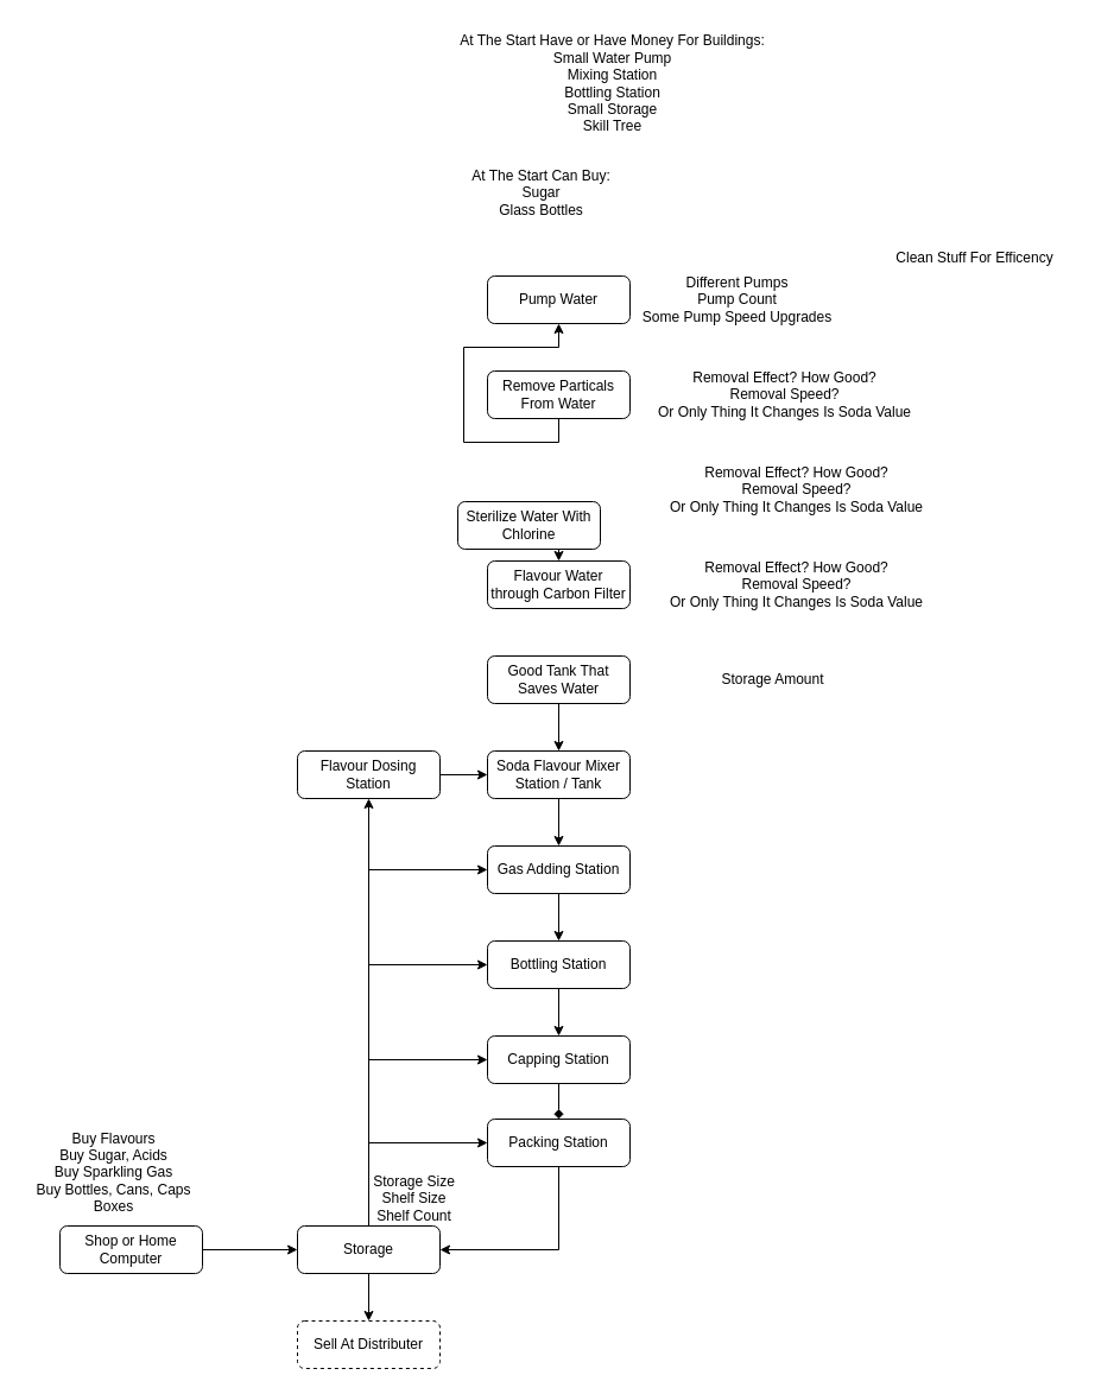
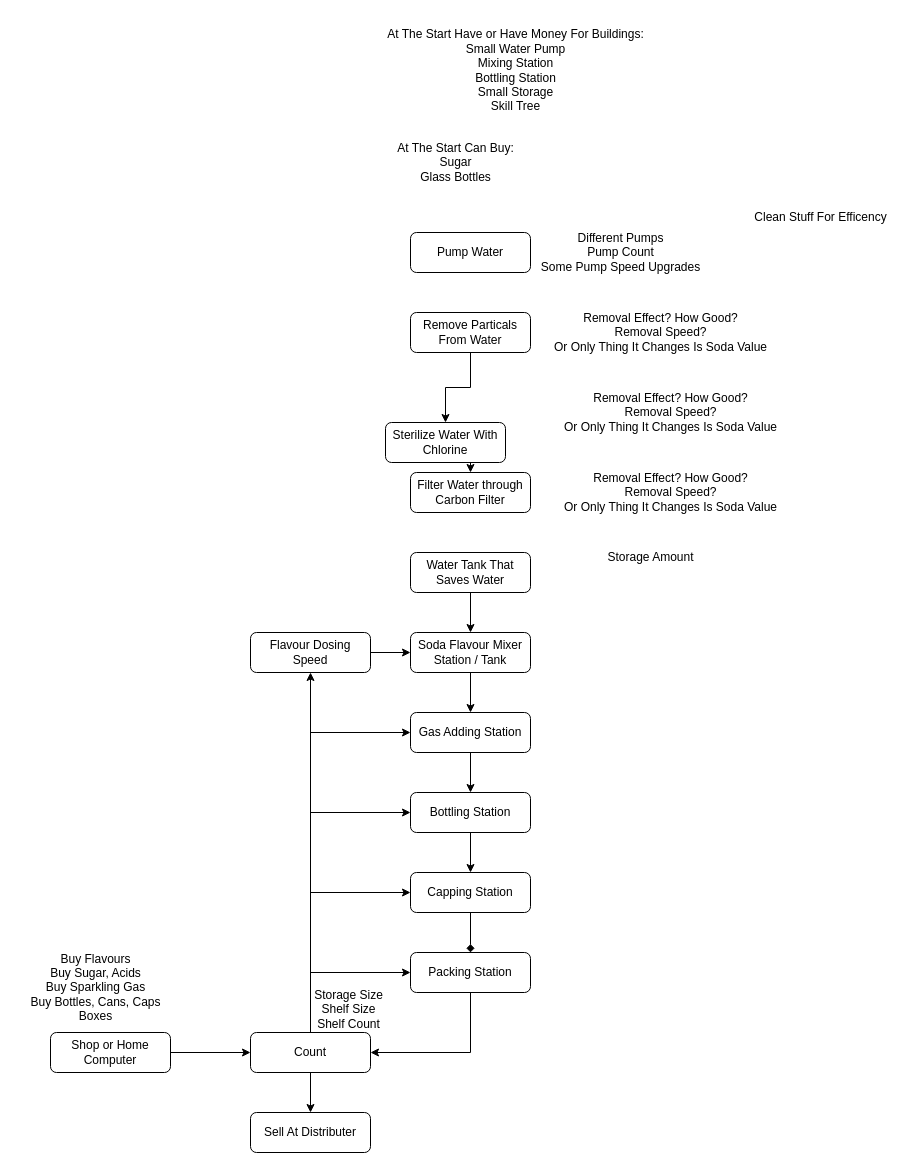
  <mxCell id="0" />
  <mxCell id="1" parent="0" />
  <mxCell id="2" value="Pump Water" style="rounded=1;whiteSpace=wrap;html=1;fontSize=12;glass=0;strokeWidth=1;shadow=0;" parent="1" vertex="1"><mxGeometry x="410" y="232" width="120" height="40" as="geometry" /></mxCell>
  <mxCell id="3" value="Different Pumps&lt;div&gt;Pump Count&lt;/div&gt;&lt;div&gt;Some Pump Speed Upgrades&lt;/div&gt;" style="text;html=1;align=center;verticalAlign=middle;resizable=0;points=[];autosize=1;strokeColor=none;fillColor=none;" parent="1" vertex="1"><mxGeometry x="530" y="222" width="180" height="60" as="geometry" /></mxCell>
  <mxCell id="4" value="At The Start Have or Have Money For Buildings:&lt;div&gt;Small Water Pump&lt;/div&gt;&lt;div&gt;Mixing Station&lt;/div&gt;&lt;div&gt;Bottling Station&lt;/div&gt;&lt;div&gt;Small Storage&lt;/div&gt;&lt;div&gt;Skill Tree&lt;/div&gt;" style="text;html=1;align=center;verticalAlign=middle;resizable=0;points=[];autosize=1;strokeColor=none;fillColor=none;" parent="1" vertex="1"><mxGeometry x="375" y="20" width="280" height="100" as="geometry" /></mxCell>
  <mxCell id="5" value="At The Start Can Buy:&lt;div&gt;Sugar&lt;/div&gt;&lt;div&gt;Glass Bottles&lt;/div&gt;" style="text;html=1;align=center;verticalAlign=middle;resizable=0;points=[];autosize=1;strokeColor=none;fillColor=none;" parent="1" vertex="1"><mxGeometry x="385" y="132" width="140" height="60" as="geometry" /></mxCell>
- <mxCell id="6" style="edgeStyle=orthogonalEdgeStyle;rounded=0;orthogonalLoop=1;jettySize=auto;html=1;exitX=0.5;exitY=1;exitDx=0;exitDy=0;" edge="1" parent="1" source="7" target="2"><mxGeometry relative="1" as="geometry" /></mxCell>
+ <mxCell id="6" style="edgeStyle=orthogonalEdgeStyle;rounded=0;orthogonalLoop=1;jettySize=auto;html=1;exitX=0.5;exitY=1;exitDx=0;exitDy=0;entryX=0.5;entryY=0;entryDx=0;entryDy=0;" edge="1" parent="1" source="7" target="9"><mxGeometry relative="1" as="geometry" /></mxCell>
  <mxCell id="7" value="Remove Particals From Water" style="rounded=1;whiteSpace=wrap;html=1;fontSize=12;glass=0;strokeWidth=1;shadow=0;" vertex="1" parent="1"><mxGeometry x="410" y="312" width="120" height="40" as="geometry" /></mxCell>
  <mxCell id="8" style="edgeStyle=orthogonalEdgeStyle;rounded=0;orthogonalLoop=1;jettySize=auto;html=1;exitX=0.5;exitY=1;exitDx=0;exitDy=0;entryX=0.5;entryY=0;entryDx=0;entryDy=0;" edge="1" parent="1" source="9" target="10"><mxGeometry relative="1" as="geometry" /></mxCell>
  <mxCell id="9" value="Sterilize Water With Chlorine" style="rounded=1;whiteSpace=wrap;html=1;fontSize=12;glass=0;strokeWidth=1;shadow=0;" vertex="1" parent="1"><mxGeometry x="385" y="422" width="120" height="40" as="geometry" /></mxCell>
- <mxCell id="10" value="Flavour Water through Carbon Filter" style="rounded=1;whiteSpace=wrap;html=1;fontSize=12;glass=0;strokeWidth=1;shadow=0;" vertex="1" parent="1"><mxGeometry x="410" y="472" width="120" height="40" as="geometry" /></mxCell>
+ <mxCell id="10" value="Filter Water through Carbon Filter" style="rounded=1;whiteSpace=wrap;html=1;fontSize=12;glass=0;strokeWidth=1;shadow=0;" vertex="1" parent="1"><mxGeometry x="410" y="472" width="120" height="40" as="geometry" /></mxCell>
  <mxCell id="11" value="Removal Effect? How Good?&lt;div&gt;Removal Speed?&lt;/div&gt;&lt;div&gt;Or Only Thing It Changes Is Soda Value&lt;/div&gt;" style="text;html=1;align=center;verticalAlign=middle;resizable=0;points=[];autosize=1;strokeColor=none;fillColor=none;" vertex="1" parent="1"><mxGeometry x="540" y="302" width="240" height="60" as="geometry" /></mxCell>
  <mxCell id="12" value="Removal Effect? How Good?&lt;div&gt;Removal Speed?&lt;/div&gt;&lt;div&gt;Or Only Thing It Changes Is Soda Value&lt;/div&gt;" style="text;html=1;align=center;verticalAlign=middle;resizable=0;points=[];autosize=1;strokeColor=none;fillColor=none;" vertex="1" parent="1"><mxGeometry x="550" y="382" width="240" height="60" as="geometry" /></mxCell>
  <mxCell id="13" value="Removal Effect? How Good?&lt;div&gt;Removal Speed?&lt;/div&gt;&lt;div&gt;Or Only Thing It Changes Is Soda Value&lt;/div&gt;" style="text;html=1;align=center;verticalAlign=middle;resizable=0;points=[];autosize=1;strokeColor=none;fillColor=none;" vertex="1" parent="1"><mxGeometry x="550" y="462" width="240" height="60" as="geometry" /></mxCell>
  <mxCell id="14" style="edgeStyle=orthogonalEdgeStyle;rounded=0;orthogonalLoop=1;jettySize=auto;html=1;exitX=0.5;exitY=1;exitDx=0;exitDy=0;entryX=0.5;entryY=0;entryDx=0;entryDy=0;" edge="1" parent="1" source="15" target="32"><mxGeometry relative="1" as="geometry" /></mxCell>
- <mxCell id="15" value="Good Tank That Saves Water" style="rounded=1;whiteSpace=wrap;html=1;fontSize=12;glass=0;strokeWidth=1;shadow=0;" vertex="1" parent="1"><mxGeometry x="410" y="552" width="120" height="40" as="geometry" /></mxCell>
- <mxCell id="16" value="Storage Amount" style="text;html=1;align=center;verticalAlign=middle;resizable=0;points=[];autosize=1;strokeColor=none;fillColor=none;" vertex="1" parent="1"><mxGeometry x="595" y="557" width="110" height="30" as="geometry" /></mxCell>
+ <mxCell id="15" value="Water Tank That Saves Water" style="rounded=1;whiteSpace=wrap;html=1;fontSize=12;glass=0;strokeWidth=1;shadow=0;" vertex="1" parent="1"><mxGeometry x="410" y="552" width="120" height="40" as="geometry" /></mxCell>
+ <mxCell id="16" value="Storage Amount" style="text;html=1;align=center;verticalAlign=middle;resizable=0;points=[];autosize=1;strokeColor=none;fillColor=none;" vertex="1" parent="1"><mxGeometry x="595" y="542" width="110" height="30" as="geometry" /></mxCell>
  <mxCell id="17" style="edgeStyle=orthogonalEdgeStyle;rounded=0;orthogonalLoop=1;jettySize=auto;html=1;exitX=1;exitY=0.5;exitDx=0;exitDy=0;entryX=0;entryY=0.5;entryDx=0;entryDy=0;" edge="1" parent="1" source="18" target="26"><mxGeometry relative="1" as="geometry" /></mxCell>
  <mxCell id="18" value="Shop or Home Computer" style="rounded=1;whiteSpace=wrap;html=1;fontSize=12;glass=0;strokeWidth=1;shadow=0;" vertex="1" parent="1"><mxGeometry x="50" y="1032" width="120" height="40" as="geometry" /></mxCell>
  <mxCell id="19" value="Buy Flavours&lt;div&gt;Buy Sugar, Acids&lt;/div&gt;&lt;div&gt;Buy Sparkling Gas&lt;/div&gt;&lt;div&gt;Buy Bottles, Cans, Caps&lt;/div&gt;&lt;div&gt;Boxes&lt;/div&gt;" style="text;html=1;align=center;verticalAlign=middle;resizable=0;points=[];autosize=1;strokeColor=none;fillColor=none;" vertex="1" parent="1"><mxGeometry x="20" y="942" width="150" height="90" as="geometry" /></mxCell>
  <mxCell id="20" style="edgeStyle=orthogonalEdgeStyle;rounded=0;orthogonalLoop=1;jettySize=auto;html=1;exitX=0.5;exitY=0;exitDx=0;exitDy=0;entryX=0;entryY=0.5;entryDx=0;entryDy=0;" edge="1" parent="1" source="26" target="40"><mxGeometry relative="1" as="geometry" /></mxCell>
  <mxCell id="21" style="edgeStyle=orthogonalEdgeStyle;rounded=0;orthogonalLoop=1;jettySize=auto;html=1;exitX=0.5;exitY=0;exitDx=0;exitDy=0;entryX=0;entryY=0.5;entryDx=0;entryDy=0;" edge="1" parent="1" source="26" target="38"><mxGeometry relative="1" as="geometry" /></mxCell>
  <mxCell id="22" style="edgeStyle=orthogonalEdgeStyle;rounded=0;orthogonalLoop=1;jettySize=auto;html=1;exitX=0.5;exitY=0;exitDx=0;exitDy=0;entryX=0;entryY=0.5;entryDx=0;entryDy=0;" edge="1" parent="1" source="26" target="36"><mxGeometry relative="1" as="geometry" /></mxCell>
  <mxCell id="23" style="edgeStyle=orthogonalEdgeStyle;rounded=0;orthogonalLoop=1;jettySize=auto;html=1;exitX=0.5;exitY=0;exitDx=0;exitDy=0;entryX=0;entryY=0.5;entryDx=0;entryDy=0;" edge="1" parent="1" source="26" target="34"><mxGeometry relative="1" as="geometry" /></mxCell>
  <mxCell id="24" style="edgeStyle=orthogonalEdgeStyle;rounded=0;orthogonalLoop=1;jettySize=auto;html=1;exitX=0.5;exitY=0;exitDx=0;exitDy=0;entryX=0.5;entryY=1;entryDx=0;entryDy=0;" edge="1" parent="1" source="26" target="30"><mxGeometry relative="1" as="geometry" /></mxCell>
  <mxCell id="25" style="edgeStyle=orthogonalEdgeStyle;rounded=0;orthogonalLoop=1;jettySize=auto;html=1;exitX=0.5;exitY=1;exitDx=0;exitDy=0;entryX=0.5;entryY=0;entryDx=0;entryDy=0;" edge="1" parent="1" source="26" target="41"><mxGeometry relative="1" as="geometry" /></mxCell>
- <mxCell id="26" value="Storage" style="rounded=1;whiteSpace=wrap;html=1;fontSize=12;glass=0;strokeWidth=1;shadow=0;" vertex="1" parent="1"><mxGeometry x="250" y="1032" width="120" height="40" as="geometry" /></mxCell>
+ <mxCell id="26" value="Count" style="rounded=1;whiteSpace=wrap;html=1;fontSize=12;glass=0;strokeWidth=1;shadow=0;" vertex="1" parent="1"><mxGeometry x="250" y="1032" width="120" height="40" as="geometry" /></mxCell>
  <mxCell id="27" value="Clean Stuff For Efficency" style="text;html=1;align=center;verticalAlign=middle;resizable=0;points=[];autosize=1;strokeColor=none;fillColor=none;" vertex="1" parent="1"><mxGeometry x="740" y="202" width="160" height="30" as="geometry" /></mxCell>
  <mxCell id="28" value="Storage Size&lt;div&gt;Shelf Size&lt;/div&gt;&lt;div&gt;Shelf Count&lt;/div&gt;" style="text;html=1;align=center;verticalAlign=middle;resizable=0;points=[];autosize=1;strokeColor=none;fillColor=none;" vertex="1" parent="1"><mxGeometry x="303" y="979" width="90" height="60" as="geometry" /></mxCell>
  <mxCell id="29" style="edgeStyle=orthogonalEdgeStyle;rounded=0;orthogonalLoop=1;jettySize=auto;html=1;exitX=1;exitY=0.5;exitDx=0;exitDy=0;entryX=0;entryY=0.5;entryDx=0;entryDy=0;" edge="1" parent="1" source="30" target="32"><mxGeometry relative="1" as="geometry" /></mxCell>
- <mxCell id="30" value="Flavour Dosing Station" style="rounded=1;whiteSpace=wrap;html=1;fontSize=12;glass=0;strokeWidth=1;shadow=0;" vertex="1" parent="1"><mxGeometry x="250" y="632" width="120" height="40" as="geometry" /></mxCell>
+ <mxCell id="30" value="Flavour Dosing Speed" style="rounded=1;whiteSpace=wrap;html=1;fontSize=12;glass=0;strokeWidth=1;shadow=0;" vertex="1" parent="1"><mxGeometry x="250" y="632" width="120" height="40" as="geometry" /></mxCell>
  <mxCell id="31" style="edgeStyle=orthogonalEdgeStyle;rounded=0;orthogonalLoop=1;jettySize=auto;html=1;exitX=0.5;exitY=1;exitDx=0;exitDy=0;entryX=0.5;entryY=0;entryDx=0;entryDy=0;" edge="1" parent="1" source="32" target="34"><mxGeometry relative="1" as="geometry" /></mxCell>
  <mxCell id="32" value="Soda Flavour Mixer Station / Tank" style="rounded=1;whiteSpace=wrap;html=1;fontSize=12;glass=0;strokeWidth=1;shadow=0;" vertex="1" parent="1"><mxGeometry x="410" y="632" width="120" height="40" as="geometry" /></mxCell>
  <mxCell id="33" style="edgeStyle=orthogonalEdgeStyle;rounded=0;orthogonalLoop=1;jettySize=auto;html=1;exitX=0.5;exitY=1;exitDx=0;exitDy=0;entryX=0.5;entryY=0;entryDx=0;entryDy=0;" edge="1" parent="1" source="34" target="36"><mxGeometry relative="1" as="geometry" /></mxCell>
  <mxCell id="34" value="Gas Adding Station" style="rounded=1;whiteSpace=wrap;html=1;fontSize=12;glass=0;strokeWidth=1;shadow=0;" vertex="1" parent="1"><mxGeometry x="410" y="712" width="120" height="40" as="geometry" /></mxCell>
  <mxCell id="35" style="edgeStyle=orthogonalEdgeStyle;rounded=0;orthogonalLoop=1;jettySize=auto;html=1;exitX=0.5;exitY=1;exitDx=0;exitDy=0;entryX=0.5;entryY=0;entryDx=0;entryDy=0;" edge="1" parent="1" source="36" target="38"><mxGeometry relative="1" as="geometry" /></mxCell>
  <mxCell id="36" value="Bottling Station" style="rounded=1;whiteSpace=wrap;html=1;fontSize=12;glass=0;strokeWidth=1;shadow=0;" vertex="1" parent="1"><mxGeometry x="410" y="792" width="120" height="40" as="geometry" /></mxCell>
  <mxCell id="37" style="edgeStyle=orthogonalEdgeStyle;rounded=0;orthogonalLoop=1;jettySize=auto;html=1;exitX=0.5;exitY=1;exitDx=0;exitDy=0;entryX=0.5;entryY=0;entryDx=0;entryDy=0;endArrow=diamond;" edge="1" parent="1" source="38" target="40"><mxGeometry relative="1" as="geometry" /></mxCell>
  <mxCell id="38" value="Capping Station" style="rounded=1;whiteSpace=wrap;html=1;fontSize=12;glass=0;strokeWidth=1;shadow=0;" vertex="1" parent="1"><mxGeometry x="410" y="872" width="120" height="40" as="geometry" /></mxCell>
  <mxCell id="39" style="edgeStyle=orthogonalEdgeStyle;rounded=0;orthogonalLoop=1;jettySize=auto;html=1;exitX=0.5;exitY=1;exitDx=0;exitDy=0;entryX=1;entryY=0.5;entryDx=0;entryDy=0;" edge="1" parent="1" source="40" target="26"><mxGeometry relative="1" as="geometry" /></mxCell>
- <mxCell id="40" value="Packing Station" style="rounded=1;whiteSpace=wrap;html=1;fontSize=12;glass=0;strokeWidth=1;shadow=0;" vertex="1" parent="1"><mxGeometry x="410" y="942" width="120" height="40" as="geometry" /></mxCell>
- <mxCell id="41" value="Sell At Distributer" style="rounded=1;whiteSpace=wrap;html=1;fontSize=12;glass=0;strokeWidth=1;shadow=0;dashed=1;" vertex="1" parent="1"><mxGeometry x="250" y="1112" width="120" height="40" as="geometry" /></mxCell>
+ <mxCell id="40" value="Packing Station" style="rounded=1;whiteSpace=wrap;html=1;fontSize=12;glass=0;strokeWidth=1;shadow=0;" vertex="1" parent="1"><mxGeometry x="410" y="952" width="120" height="40" as="geometry" /></mxCell>
+ <mxCell id="41" value="Sell At Distributer" style="rounded=1;whiteSpace=wrap;html=1;fontSize=12;glass=0;strokeWidth=1;shadow=0;" vertex="1" parent="1"><mxGeometry x="250" y="1112" width="120" height="40" as="geometry" /></mxCell>
